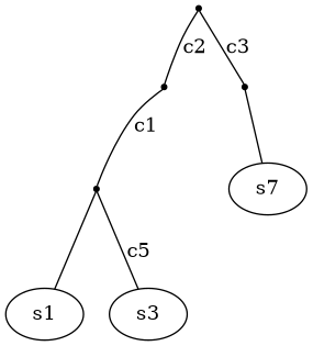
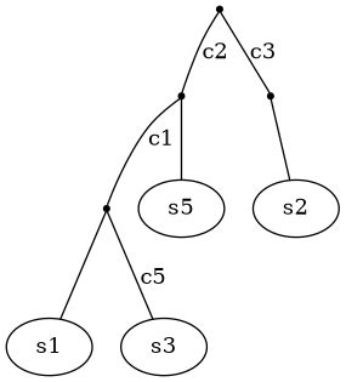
  digraph {
    node [shape=ellipse]
    edge [arrowhead=none]
    n1 [label=s1]
    2 [shape=point]
    n3 [label=s3]
    4 [shape=point]
+   n5 [label=s5]
    6 [shape=point]
    8 [shape=point]
-   n8 [label=s7]
+   n8 [label=s2]
    2 -> n1
    2 -> n3 [label=c5 shape=ellipse]
    4 -> 2 [label=c1]
+   4 -> n5
    6 -> 4 [label=c2]
    6 -> 8 [label=c3 shape=ellipse]
    8 -> n8
  }
